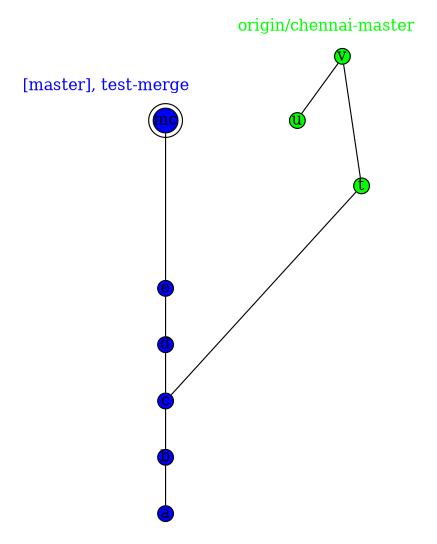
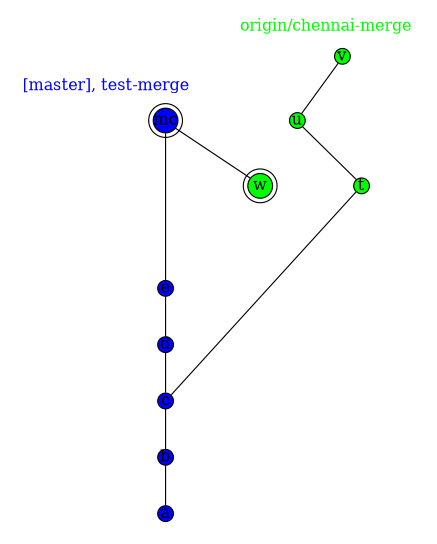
  digraph {
    nodesep=1.0
    rankdir=BT
    splines=false
    node [fillcolor=blue fixedsize=true shape=circle style=filled]
    edge [dir=none weight=50]
    t [fillcolor=green width=0.2]
    u [fillcolor=green width=0.2]
    v [fillcolor=green width=0.2]
+   w [fillcolor=green shape=doublecircle width=0.2]
    a [width=0.2]
    b [width=0.2]
    c [width=0.2]
    d [width=0.2]
    e [width=0.2]
    mc [shape=doublecircle width=0.2]
    subgraph cluster_1 {
      color=white
      fontcolor=green
-     label="origin/chennai-master"
+     label="origin/chennai-merge"
      labelloc=b
      t
      u
      v
+     w
    }
    subgraph cluster_2 {
      color=white
      fontcolor=blue
      label="[master], test-merge"
      labelloc=b
      a
      b
      c
      d
      e
      mc
    }
-   t -> v
+   t -> u
    u -> v
+   w -> mc [weight=""]
    a -> b [weight=""]
    b -> c [weight=""]
    c -> t [weight=""]
    c -> d
    d -> e
    e -> mc [minlen=3]
  }
